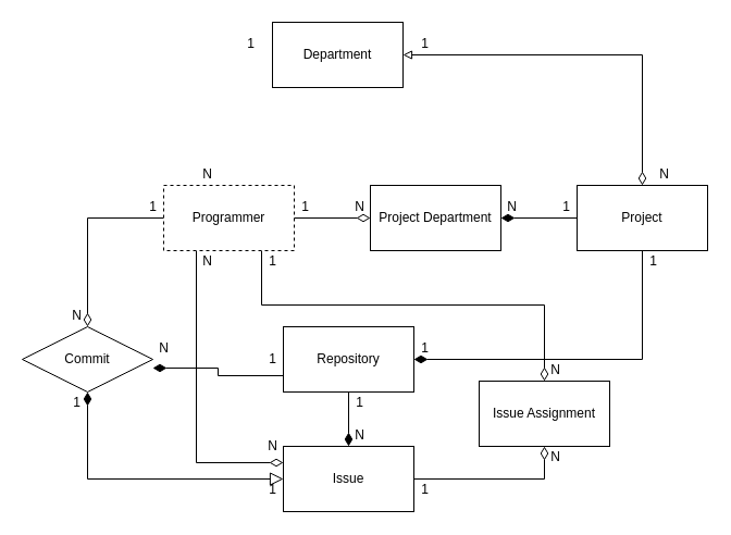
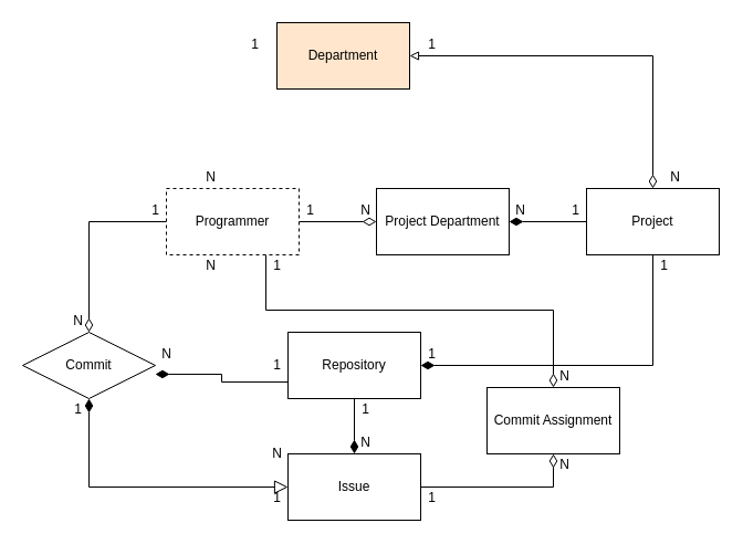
  <mxCell id="0" />
  <mxCell id="1" parent="0" />
  <mxCell id="2" style="edgeStyle=orthogonalEdgeStyle;rounded=0;orthogonalLoop=1;jettySize=auto;html=1;exitX=0;exitY=0.5;exitDx=0;exitDy=0;entryX=0.5;entryY=0;entryDx=0;entryDy=0;startArrow=none;startFill=0;endArrow=diamondThin;endFill=0;startSize=10;endSize=10;strokeWidth=1;" edge="1" parent="1" source="5" target="13"><mxGeometry relative="1" as="geometry" /></mxCell>
- <mxCell id="3" style="edgeStyle=orthogonalEdgeStyle;rounded=0;orthogonalLoop=1;jettySize=auto;html=1;exitX=0.25;exitY=1;exitDx=0;exitDy=0;entryX=0;entryY=0.25;entryDx=0;entryDy=0;startArrow=none;startFill=0;endArrow=diamondThin;endFill=0;startSize=10;endSize=10;strokeWidth=1;" edge="1" parent="1" source="5" target="16"><mxGeometry relative="1" as="geometry" /></mxCell>
  <mxCell id="4" style="edgeStyle=orthogonalEdgeStyle;rounded=0;orthogonalLoop=1;jettySize=auto;html=1;exitX=0.75;exitY=1;exitDx=0;exitDy=0;entryX=0.5;entryY=0;entryDx=0;entryDy=0;startArrow=none;startFill=0;endArrow=diamondThin;endFill=0;startSize=10;endSize=10;strokeWidth=1;" edge="1" parent="1" source="5" target="40"><mxGeometry relative="1" as="geometry"><Array as="points"><mxPoint x="240" y="280" /><mxPoint x="500" y="280" /></Array></mxGeometry></mxCell>
  <mxCell id="5" value="Programmer" style="rounded=0;whiteSpace=wrap;html=1;dashed=1;" vertex="1" parent="1"><mxGeometry x="150" y="170" width="120" height="60" as="geometry" /></mxCell>
  <mxCell id="6" style="edgeStyle=orthogonalEdgeStyle;rounded=0;orthogonalLoop=1;jettySize=auto;html=1;exitX=0.5;exitY=0;exitDx=0;exitDy=0;entryX=1;entryY=0.5;entryDx=0;entryDy=0;endArrow=block;endFill=0;startArrow=diamondThin;startFill=0;strokeWidth=1;endSize=6;startSize=10;" edge="1" parent="1" source="7" target="8"><mxGeometry relative="1" as="geometry" /></mxCell>
  <mxCell id="7" value="Project" style="rounded=0;whiteSpace=wrap;html=1;" vertex="1" parent="1"><mxGeometry x="530" y="170" width="120" height="60" as="geometry" /></mxCell>
- <mxCell id="8" value="Department" style="rounded=0;whiteSpace=wrap;html=1;" vertex="1" parent="1"><mxGeometry x="250" y="20" width="120" height="60" as="geometry" /></mxCell>
+ <mxCell id="8" value="Department" style="rounded=0;whiteSpace=wrap;html=1;fillColor=#ffe6cc;" vertex="1" parent="1"><mxGeometry x="250" y="20" width="120" height="60" as="geometry" /></mxCell>
  <mxCell id="9" style="edgeStyle=orthogonalEdgeStyle;rounded=0;orthogonalLoop=1;jettySize=auto;html=1;exitX=1;exitY=0.5;exitDx=0;exitDy=0;entryX=0.5;entryY=1;entryDx=0;entryDy=0;endArrow=none;endFill=0;startArrow=diamondThin;startFill=1;startSize=10;" edge="1" parent="1" source="11" target="7"><mxGeometry relative="1" as="geometry" /></mxCell>
  <mxCell id="10" style="edgeStyle=orthogonalEdgeStyle;rounded=0;orthogonalLoop=1;jettySize=auto;html=1;exitX=0;exitY=0.75;exitDx=0;exitDy=0;entryX=1;entryY=0.633;entryDx=0;entryDy=0;startArrow=none;startFill=0;endArrow=diamondThin;endFill=1;startSize=10;endSize=10;strokeWidth=1;entryPerimeter=0;" edge="1" parent="1" source="11" target="13"><mxGeometry relative="1" as="geometry"><Array as="points"><mxPoint x="200" y="345" /><mxPoint x="200" y="338" /></Array></mxGeometry></mxCell>
  <mxCell id="11" value="Repository" style="rounded=0;whiteSpace=wrap;html=1;" vertex="1" parent="1"><mxGeometry x="260" y="300" width="120" height="60" as="geometry" /></mxCell>
  <mxCell id="12" style="edgeStyle=orthogonalEdgeStyle;rounded=0;orthogonalLoop=1;jettySize=auto;html=1;exitX=0.5;exitY=1;exitDx=0;exitDy=0;entryX=0;entryY=0.5;entryDx=0;entryDy=0;startArrow=diamondThin;startFill=1;endArrow=block;endFill=0;startSize=10;endSize=10;strokeWidth=1;" edge="1" parent="1" source="13" target="16"><mxGeometry relative="1" as="geometry" /></mxCell>
  <mxCell id="13" value="Commit" style="rhombus;whiteSpace=wrap;html=1;" vertex="1" parent="1"><mxGeometry x="20" y="300" width="120" height="60" as="geometry" /></mxCell>
  <mxCell id="14" style="edgeStyle=orthogonalEdgeStyle;rounded=0;orthogonalLoop=1;jettySize=auto;html=1;exitX=0.5;exitY=0;exitDx=0;exitDy=0;entryX=0.5;entryY=1;entryDx=0;entryDy=0;startArrow=diamondThin;startFill=1;endArrow=none;endFill=0;startSize=10;endSize=10;strokeWidth=1;" edge="1" parent="1" source="16" target="11"><mxGeometry relative="1" as="geometry" /></mxCell>
  <mxCell id="15" style="edgeStyle=orthogonalEdgeStyle;rounded=0;orthogonalLoop=1;jettySize=auto;html=1;exitX=1;exitY=0.5;exitDx=0;exitDy=0;entryX=0.5;entryY=1;entryDx=0;entryDy=0;startArrow=none;startFill=0;endArrow=diamondThin;endFill=0;startSize=10;endSize=10;strokeWidth=1;" edge="1" parent="1" source="16" target="40"><mxGeometry relative="1" as="geometry" /></mxCell>
  <mxCell id="16" value="Issue" style="rounded=0;whiteSpace=wrap;html=1;" vertex="1" parent="1"><mxGeometry x="260" y="410" width="120" height="60" as="geometry" /></mxCell>
  <mxCell id="17" value="N" style="text;html=1;align=center;verticalAlign=middle;resizable=0;points=[];autosize=1;strokeColor=none;fillColor=none;" vertex="1" parent="1"><mxGeometry x="180" y="150" width="20" height="20" as="geometry" /></mxCell>
  <mxCell id="18" value="1" style="text;html=1;align=center;verticalAlign=middle;resizable=0;points=[];autosize=1;strokeColor=none;fillColor=none;" vertex="1" parent="1"><mxGeometry x="220" y="30" width="20" height="20" as="geometry" /></mxCell>
  <mxCell id="19" value="1" style="text;html=1;align=center;verticalAlign=middle;resizable=0;points=[];autosize=1;strokeColor=none;fillColor=none;" vertex="1" parent="1"><mxGeometry x="380" y="30" width="20" height="20" as="geometry" /></mxCell>
  <mxCell id="20" value="N" style="text;html=1;align=center;verticalAlign=middle;resizable=0;points=[];autosize=1;strokeColor=none;fillColor=none;" vertex="1" parent="1"><mxGeometry x="600" y="150" width="20" height="20" as="geometry" /></mxCell>
  <mxCell id="21" value="1" style="text;html=1;align=center;verticalAlign=middle;resizable=0;points=[];autosize=1;strokeColor=none;fillColor=none;" vertex="1" parent="1"><mxGeometry x="590" y="230" width="20" height="20" as="geometry" /></mxCell>
  <mxCell id="22" value="1" style="text;html=1;align=center;verticalAlign=middle;resizable=0;points=[];autosize=1;strokeColor=none;fillColor=none;" vertex="1" parent="1"><mxGeometry x="380" y="310" width="20" height="20" as="geometry" /></mxCell>
  <mxCell id="23" value="N" style="text;html=1;align=center;verticalAlign=middle;resizable=0;points=[];autosize=1;strokeColor=none;fillColor=none;" vertex="1" parent="1"><mxGeometry x="460" y="180" width="20" height="20" as="geometry" /></mxCell>
  <mxCell id="24" value="1" style="text;html=1;align=center;verticalAlign=middle;resizable=0;points=[];autosize=1;strokeColor=none;fillColor=none;" vertex="1" parent="1"><mxGeometry x="270" y="180" width="20" height="20" as="geometry" /></mxCell>
  <mxCell id="25" value="N" style="text;html=1;align=center;verticalAlign=middle;resizable=0;points=[];autosize=1;strokeColor=none;fillColor=none;" vertex="1" parent="1"><mxGeometry x="60" y="280" width="20" height="20" as="geometry" /></mxCell>
  <mxCell id="26" value="1" style="text;html=1;align=center;verticalAlign=middle;resizable=0;points=[];autosize=1;strokeColor=none;fillColor=none;" vertex="1" parent="1"><mxGeometry x="130" y="180" width="20" height="20" as="geometry" /></mxCell>
  <mxCell id="27" value="N" style="text;html=1;align=center;verticalAlign=middle;resizable=0;points=[];autosize=1;strokeColor=none;fillColor=none;" vertex="1" parent="1"><mxGeometry x="180" y="230" width="20" height="20" as="geometry" /></mxCell>
  <mxCell id="28" value="N" style="text;html=1;align=center;verticalAlign=middle;resizable=0;points=[];autosize=1;strokeColor=none;fillColor=none;" vertex="1" parent="1"><mxGeometry x="240" y="400" width="20" height="20" as="geometry" /></mxCell>
  <mxCell id="29" value="1" style="text;html=1;align=center;verticalAlign=middle;resizable=0;points=[];autosize=1;strokeColor=none;fillColor=none;" vertex="1" parent="1"><mxGeometry x="320" y="360" width="20" height="20" as="geometry" /></mxCell>
  <mxCell id="30" value="N" style="text;html=1;align=center;verticalAlign=middle;resizable=0;points=[];autosize=1;strokeColor=none;fillColor=none;" vertex="1" parent="1"><mxGeometry x="320" y="390" width="20" height="20" as="geometry" /></mxCell>
  <mxCell id="31" value="1" style="text;html=1;align=center;verticalAlign=middle;resizable=0;points=[];autosize=1;strokeColor=none;fillColor=none;" vertex="1" parent="1"><mxGeometry x="60" y="360" width="20" height="20" as="geometry" /></mxCell>
  <mxCell id="32" value="1" style="text;html=1;align=center;verticalAlign=middle;resizable=0;points=[];autosize=1;strokeColor=none;fillColor=none;" vertex="1" parent="1"><mxGeometry x="240" y="440" width="20" height="20" as="geometry" /></mxCell>
  <mxCell id="33" value="1" style="text;html=1;align=center;verticalAlign=middle;resizable=0;points=[];autosize=1;strokeColor=none;fillColor=none;" vertex="1" parent="1"><mxGeometry x="240" y="320" width="20" height="20" as="geometry" /></mxCell>
  <mxCell id="34" value="N" style="text;html=1;align=center;verticalAlign=middle;resizable=0;points=[];autosize=1;strokeColor=none;fillColor=none;" vertex="1" parent="1"><mxGeometry x="140" y="310" width="20" height="20" as="geometry" /></mxCell>
  <mxCell id="35" style="edgeStyle=orthogonalEdgeStyle;rounded=0;orthogonalLoop=1;jettySize=auto;html=1;exitX=1;exitY=0.5;exitDx=0;exitDy=0;entryX=0;entryY=0.5;entryDx=0;entryDy=0;startArrow=diamondThin;startFill=1;endArrow=none;endFill=0;startSize=10;endSize=10;strokeWidth=1;" edge="1" parent="1" source="37" target="7"><mxGeometry relative="1" as="geometry" /></mxCell>
  <mxCell id="36" style="edgeStyle=orthogonalEdgeStyle;rounded=0;orthogonalLoop=1;jettySize=auto;html=1;exitX=0;exitY=0.5;exitDx=0;exitDy=0;startArrow=diamondThin;startFill=0;endArrow=none;endFill=0;startSize=10;endSize=10;strokeWidth=1;" edge="1" parent="1" source="37" target="5"><mxGeometry relative="1" as="geometry" /></mxCell>
  <mxCell id="37" value="Project Department" style="rounded=0;whiteSpace=wrap;html=1;" vertex="1" parent="1"><mxGeometry x="340" y="170" width="120" height="60" as="geometry" /></mxCell>
  <mxCell id="38" value="N" style="text;html=1;align=center;verticalAlign=middle;resizable=0;points=[];autosize=1;strokeColor=none;fillColor=none;" vertex="1" parent="1"><mxGeometry x="320" y="180" width="20" height="20" as="geometry" /></mxCell>
  <mxCell id="39" value="1" style="text;html=1;align=center;verticalAlign=middle;resizable=0;points=[];autosize=1;strokeColor=none;fillColor=none;" vertex="1" parent="1"><mxGeometry x="510" y="180" width="20" height="20" as="geometry" /></mxCell>
- <mxCell id="40" value="Issue Assignment" style="rounded=0;whiteSpace=wrap;html=1;" vertex="1" parent="1"><mxGeometry x="440" y="350" width="120" height="60" as="geometry" /></mxCell>
+ <mxCell id="40" value="Commit Assignment" style="rounded=0;whiteSpace=wrap;html=1;" vertex="1" parent="1"><mxGeometry x="440" y="350" width="120" height="60" as="geometry" /></mxCell>
  <mxCell id="41" value="1" style="text;html=1;align=center;verticalAlign=middle;resizable=0;points=[];autosize=1;strokeColor=none;fillColor=none;" vertex="1" parent="1"><mxGeometry x="240" y="230" width="20" height="20" as="geometry" /></mxCell>
  <mxCell id="42" value="N" style="text;html=1;align=center;verticalAlign=middle;resizable=0;points=[];autosize=1;strokeColor=none;fillColor=none;" vertex="1" parent="1"><mxGeometry x="500" y="330" width="20" height="20" as="geometry" /></mxCell>
  <mxCell id="43" value="1" style="text;html=1;align=center;verticalAlign=middle;resizable=0;points=[];autosize=1;strokeColor=none;fillColor=none;" vertex="1" parent="1"><mxGeometry x="380" y="440" width="20" height="20" as="geometry" /></mxCell>
  <mxCell id="44" value="N" style="text;html=1;align=center;verticalAlign=middle;resizable=0;points=[];autosize=1;strokeColor=none;fillColor=none;" vertex="1" parent="1"><mxGeometry x="500" y="410" width="20" height="20" as="geometry" /></mxCell>
